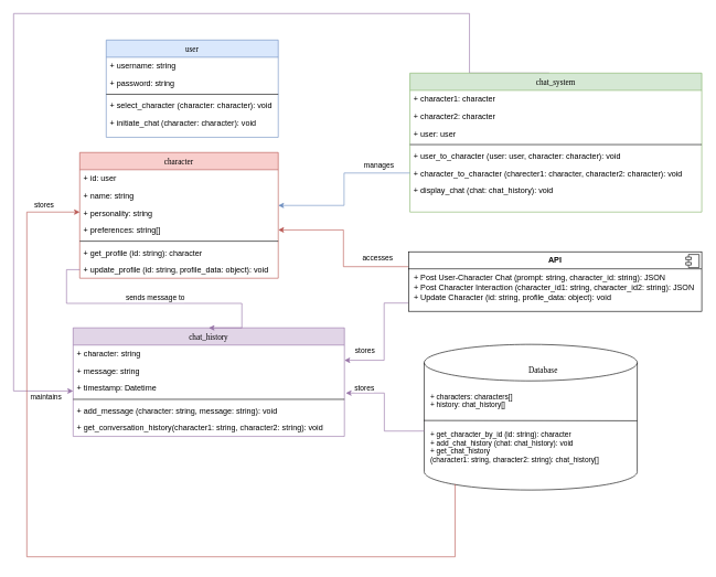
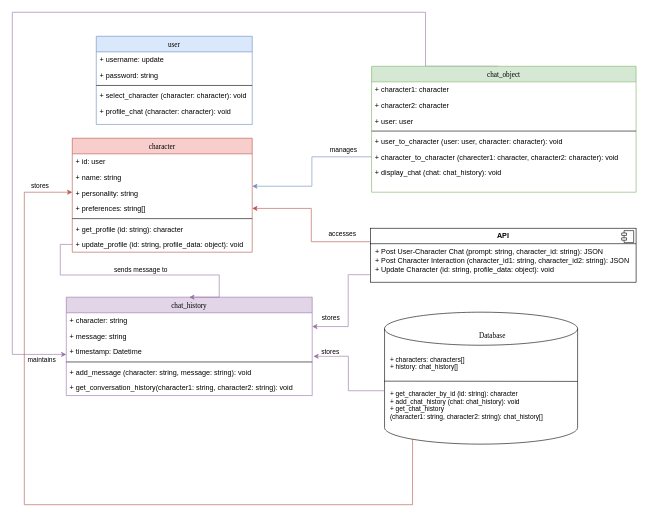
  <mxCell id="0" />
  <mxCell id="1" parent="0" />
  <mxCell id="2" value="user" style="swimlane;fontStyle=0;align=center;verticalAlign=top;childLayout=stackLayout;horizontal=1;startSize=26;horizontalStack=0;resizeParent=1;resizeLast=0;collapsible=1;marginBottom=0;rounded=0;shadow=0;strokeWidth=1;fillColor=#dae8fc;strokeColor=#6c8ebf;fontFamily=Lucida Console;" parent="1" vertex="1"><mxGeometry x="160" y="60" width="260" height="147" as="geometry"><mxRectangle x="230" y="140" width="160" height="26" as="alternateBounds" /></mxGeometry></mxCell>
- <mxCell id="3" value="+ username: string" style="text;align=left;verticalAlign=top;spacingLeft=4;spacingRight=4;overflow=hidden;rotatable=0;points=[[0,0.5],[1,0.5]];portConstraint=eastwest;" parent="2" vertex="1"><mxGeometry y="26" width="260" height="26" as="geometry" /></mxCell>
+ <mxCell id="3" value="+ username: update" style="text;align=left;verticalAlign=top;spacingLeft=4;spacingRight=4;overflow=hidden;rotatable=0;points=[[0,0.5],[1,0.5]];portConstraint=eastwest;" parent="2" vertex="1"><mxGeometry y="26" width="260" height="26" as="geometry" /></mxCell>
  <mxCell id="4" value="+ password: string" style="text;align=left;verticalAlign=top;spacingLeft=4;spacingRight=4;overflow=hidden;rotatable=0;points=[[0,0.5],[1,0.5]];portConstraint=eastwest;rounded=0;shadow=0;html=0;" parent="2" vertex="1"><mxGeometry y="52" width="260" height="26" as="geometry" /></mxCell>
  <mxCell id="5" value="" style="line;html=1;strokeWidth=1;align=left;verticalAlign=middle;spacingTop=-1;spacingLeft=3;spacingRight=3;rotatable=0;labelPosition=right;points=[];portConstraint=eastwest;" parent="2" vertex="1"><mxGeometry y="78" width="260" height="8" as="geometry" /></mxCell>
  <mxCell id="6" value="+ select_character (character: character): void" style="text;align=left;verticalAlign=top;spacingLeft=4;spacingRight=4;overflow=hidden;rotatable=0;points=[[0,0.5],[1,0.5]];portConstraint=eastwest;" parent="2" vertex="1"><mxGeometry y="86" width="260" height="26" as="geometry" /></mxCell>
- <mxCell id="7" value="+ initiate_chat (character: character): void" style="text;align=left;verticalAlign=top;spacingLeft=4;spacingRight=4;overflow=hidden;rotatable=0;points=[[0,0.5],[1,0.5]];portConstraint=eastwest;" vertex="1" parent="2"><mxGeometry y="112" width="260" height="26" as="geometry" /></mxCell>
+ <mxCell id="7" value="+ profile_chat (character: character): void" style="text;align=left;verticalAlign=top;spacingLeft=4;spacingRight=4;overflow=hidden;rotatable=0;points=[[0,0.5],[1,0.5]];portConstraint=eastwest;" vertex="1" parent="2"><mxGeometry y="112" width="260" height="26" as="geometry" /></mxCell>
  <mxCell id="8" value="maintains" style="edgeStyle=orthogonalEdgeStyle;rounded=0;orthogonalLoop=1;jettySize=auto;html=1;exitX=0.5;exitY=0;exitDx=0;exitDy=0;entryX=0;entryY=0.67;entryDx=0;entryDy=0;entryPerimeter=0;fillColor=#e1d5e7;strokeColor=#9673a6;" edge="1" parent="1" target="39"><mxGeometry x="0.948" y="-10" relative="1" as="geometry"><mxPoint x="99.18" y="590.42" as="targetPoint" /><mxPoint x="829.5" y="110" as="sourcePoint" /><Array as="points"><mxPoint x="709" y="110" /><mxPoint x="709" y="20" /><mxPoint x="20" y="20" /><mxPoint x="20" y="590" /></Array><mxPoint as="offset" /></mxGeometry></mxCell>
- <mxCell id="9" value="chat_system" style="swimlane;fontStyle=0;align=center;verticalAlign=top;childLayout=stackLayout;horizontal=1;startSize=26;horizontalStack=0;resizeParent=1;resizeLast=0;collapsible=1;marginBottom=0;rounded=0;shadow=0;strokeWidth=1;fillColor=#d5e8d4;strokeColor=#82b366;fontFamily=Lucida Console;" parent="1" vertex="1"><mxGeometry x="619" y="110" width="441" height="210" as="geometry"><mxRectangle x="550" y="140" width="160" height="26" as="alternateBounds" /></mxGeometry></mxCell>
+ <mxCell id="9" value="chat_object" style="swimlane;fontStyle=0;align=center;verticalAlign=top;childLayout=stackLayout;horizontal=1;startSize=26;horizontalStack=0;resizeParent=1;resizeLast=0;collapsible=1;marginBottom=0;rounded=0;shadow=0;strokeWidth=1;fillColor=#d5e8d4;strokeColor=#82b366;fontFamily=Lucida Console;" parent="1" vertex="1"><mxGeometry x="619" y="110" width="441" height="210" as="geometry"><mxRectangle x="550" y="140" width="160" height="26" as="alternateBounds" /></mxGeometry></mxCell>
  <mxCell id="10" value="+ character1: character" style="text;align=left;verticalAlign=top;spacingLeft=4;spacingRight=4;overflow=hidden;rotatable=0;points=[[0,0.5],[1,0.5]];portConstraint=eastwest;" parent="9" vertex="1"><mxGeometry y="26" width="441" height="26" as="geometry" /></mxCell>
  <mxCell id="11" value="+ character2: character" style="text;align=left;verticalAlign=top;spacingLeft=4;spacingRight=4;overflow=hidden;rotatable=0;points=[[0,0.5],[1,0.5]];portConstraint=eastwest;rounded=0;shadow=0;html=0;" parent="9" vertex="1"><mxGeometry y="52" width="441" height="26" as="geometry" /></mxCell>
  <mxCell id="12" value="+ user: user" style="text;align=left;verticalAlign=top;spacingLeft=4;spacingRight=4;overflow=hidden;rotatable=0;points=[[0,0.5],[1,0.5]];portConstraint=eastwest;rounded=0;shadow=0;html=0;" parent="9" vertex="1"><mxGeometry y="78" width="441" height="26" as="geometry" /></mxCell>
  <mxCell id="13" value="" style="line;html=1;strokeWidth=1;align=left;verticalAlign=middle;spacingTop=-1;spacingLeft=3;spacingRight=3;rotatable=0;labelPosition=right;points=[];portConstraint=eastwest;" parent="9" vertex="1"><mxGeometry y="104" width="441" height="8" as="geometry" /></mxCell>
  <mxCell id="14" value="+ user_to_character (user: user, character: character): void" style="text;align=left;verticalAlign=top;spacingLeft=4;spacingRight=4;overflow=hidden;rotatable=0;points=[[0,0.5],[1,0.5]];portConstraint=eastwest;" parent="9" vertex="1"><mxGeometry y="112" width="441" height="26" as="geometry" /></mxCell>
  <mxCell id="15" value="+ character_to_character (charecter1: character, character2: character): void" style="text;align=left;verticalAlign=top;spacingLeft=4;spacingRight=4;overflow=hidden;rotatable=0;points=[[0,0.5],[1,0.5]];portConstraint=eastwest;" parent="9" vertex="1"><mxGeometry y="138" width="441" height="26" as="geometry" /></mxCell>
  <mxCell id="16" value="+ display_chat (chat: chat_history): void" style="text;align=left;verticalAlign=top;spacingLeft=4;spacingRight=4;overflow=hidden;rotatable=0;points=[[0,0.5],[1,0.5]];portConstraint=eastwest;" vertex="1" parent="9"><mxGeometry y="164" width="441" height="26" as="geometry" /></mxCell>
  <mxCell id="17" value="character" style="swimlane;fontStyle=0;align=center;verticalAlign=top;childLayout=stackLayout;horizontal=1;startSize=26;horizontalStack=0;resizeParent=1;resizeLast=0;collapsible=1;marginBottom=0;rounded=0;shadow=0;strokeWidth=1;fillColor=#f8cecc;strokeColor=#b85450;fontFamily=Lucida Console;" vertex="1" parent="1"><mxGeometry x="120" y="230" width="300" height="190" as="geometry"><mxRectangle x="230" y="140" width="160" height="26" as="alternateBounds" /></mxGeometry></mxCell>
  <mxCell id="18" value="+ id: user" style="text;align=left;verticalAlign=top;spacingLeft=4;spacingRight=4;overflow=hidden;rotatable=0;points=[[0,0.5],[1,0.5]];portConstraint=eastwest;" vertex="1" parent="17"><mxGeometry y="26" width="300" height="26" as="geometry" /></mxCell>
  <mxCell id="19" value="+ name: string" style="text;align=left;verticalAlign=top;spacingLeft=4;spacingRight=4;overflow=hidden;rotatable=0;points=[[0,0.5],[1,0.5]];portConstraint=eastwest;" vertex="1" parent="17"><mxGeometry y="52" width="300" height="26" as="geometry" /></mxCell>
  <mxCell id="20" value="+ personality: string" style="text;align=left;verticalAlign=top;spacingLeft=4;spacingRight=4;overflow=hidden;rotatable=0;points=[[0,0.5],[1,0.5]];portConstraint=eastwest;rounded=0;shadow=0;html=0;" vertex="1" parent="17"><mxGeometry y="78" width="300" height="26" as="geometry" /></mxCell>
  <mxCell id="21" value="+ preferences: string[]" style="text;align=left;verticalAlign=top;spacingLeft=4;spacingRight=4;overflow=hidden;rotatable=0;points=[[0,0.5],[1,0.5]];portConstraint=eastwest;" vertex="1" parent="17"><mxGeometry y="104" width="300" height="26" as="geometry" /></mxCell>
  <mxCell id="22" value="" style="line;html=1;strokeWidth=1;align=left;verticalAlign=middle;spacingTop=-1;spacingLeft=3;spacingRight=3;rotatable=0;labelPosition=right;points=[];portConstraint=eastwest;" vertex="1" parent="17"><mxGeometry y="130" width="300" height="8" as="geometry" /></mxCell>
  <mxCell id="23" value="+ get_profile (id: string): character" style="text;align=left;verticalAlign=top;spacingLeft=4;spacingRight=4;overflow=hidden;rotatable=0;points=[[0,0.5],[1,0.5]];portConstraint=eastwest;" vertex="1" parent="17"><mxGeometry y="138" width="300" height="26" as="geometry" /></mxCell>
  <mxCell id="24" value="+ update_profile (id: string, profile_data: object): void" style="text;align=left;verticalAlign=top;spacingLeft=4;spacingRight=4;overflow=hidden;rotatable=0;points=[[0,0.5],[1,0.5]];portConstraint=eastwest;rounded=0;shadow=0;html=0;" vertex="1" parent="17"><mxGeometry y="164" width="300" height="26" as="geometry" /></mxCell>
  <mxCell id="25" value="manages" style="edgeStyle=orthogonalEdgeStyle;rounded=0;orthogonalLoop=1;jettySize=auto;html=1;exitX=0;exitY=0.5;exitDx=0;exitDy=0;entryX=1;entryY=0.077;entryDx=0;entryDy=0;entryPerimeter=0;fillColor=#dae8fc;strokeColor=#6c8ebf;" edge="1" parent="1" source="15" target="20"><mxGeometry x="-0.618" y="-11" relative="1" as="geometry"><mxPoint x="460" y="325" as="targetPoint" /><mxPoint as="offset" /></mxGeometry></mxCell>
  <mxCell id="26" value="accesses" style="edgeStyle=orthogonalEdgeStyle;rounded=0;orthogonalLoop=1;jettySize=auto;html=1;exitX=0;exitY=0.25;exitDx=0;exitDy=0;entryX=1;entryY=0.5;entryDx=0;entryDy=0;fillColor=#f8cecc;strokeColor=#b85450;" edge="1" parent="1" source="28" target="21"><mxGeometry x="-0.628" y="-13" relative="1" as="geometry"><mxPoint as="offset" /></mxGeometry></mxCell>
  <mxCell id="27" value="stores" style="edgeStyle=orthogonalEdgeStyle;rounded=0;orthogonalLoop=1;jettySize=auto;html=1;exitX=0;exitY=0.75;exitDx=0;exitDy=0;entryX=1;entryY=0.5;entryDx=0;entryDy=0;fillColor=#e1d5e7;strokeColor=#9673a6;" edge="1" parent="1"><mxGeometry x="0.673" y="-14" relative="1" as="geometry"><mxPoint x="617" y="457.5" as="sourcePoint" /><mxPoint x="520" y="544" as="targetPoint" /><Array as="points"><mxPoint x="580" y="458" /><mxPoint x="580" y="544" /></Array><mxPoint as="offset" /></mxGeometry></mxCell>
  <mxCell id="28" value="&lt;p style=&quot;margin:0px;margin-top:6px;text-align:center;&quot;&gt;&lt;b&gt;API&lt;/b&gt;&lt;/p&gt;&lt;hr size=&quot;1&quot; style=&quot;border-style:solid;&quot;&gt;&lt;p style=&quot;margin:0px;margin-left:8px;&quot;&gt;+ Post User-Character Chat (prompt: string, character_id: string): JSON&lt;br&gt;+ Post Character Interaction (character_id1: string, character_id2: string): JSON&lt;/p&gt;&lt;p style=&quot;margin:0px;margin-left:8px;&quot;&gt;+ Update Character (id: string, profile_data: object): void&lt;/p&gt;" style="align=left;overflow=fill;html=1;dropTarget=0;whiteSpace=wrap;" vertex="1" parent="1"><mxGeometry x="617" y="380" width="443" height="90" as="geometry" /></mxCell>
  <mxCell id="29" value="" style="shape=component;jettyWidth=8;jettyHeight=4;" vertex="1" parent="28"><mxGeometry x="1" width="20" height="20" relative="1" as="geometry"><mxPoint x="-24" y="4" as="offset" /></mxGeometry></mxCell>
  <mxCell id="30" value="" style="group" vertex="1" connectable="0" parent="1"><mxGeometry x="640" y="520" width="378.153" height="330" as="geometry" /></mxCell>
  <mxCell id="31" value="" style="shape=cylinder3;whiteSpace=wrap;html=1;boundedLbl=1;backgroundOutline=1;size=27.556;" vertex="1" parent="30"><mxGeometry x="0.64" width="321.85" height="220" as="geometry" /></mxCell>
  <mxCell id="32" value="&lt;font face=&quot;Comic Sans MS&quot;&gt;Database&lt;/font&gt;" style="text;html=1;align=center;verticalAlign=middle;resizable=0;points=[];autosize=1;strokeColor=none;fillColor=none;" vertex="1" parent="30"><mxGeometry x="140.001" y="25" width="80" height="30" as="geometry" /></mxCell>
  <mxCell id="33" value="" style="endArrow=none;html=1;rounded=0;entryX=0;entryY=0.5;entryDx=0;entryDy=0;entryPerimeter=0;exitX=1.002;exitY=0.59;exitDx=0;exitDy=0;exitPerimeter=0;" edge="1" parent="30"><mxGeometry width="50" height="50" relative="1" as="geometry"><mxPoint x="322.49" y="115.43" as="sourcePoint" /><mxPoint y="115.0" as="targetPoint" /></mxGeometry></mxCell>
  <mxCell id="34" value="&lt;font style=&quot;font-size: 11px;&quot;&gt;+ characters: characters[]&lt;/font&gt;&lt;div style=&quot;font-size: 11px;&quot;&gt;&lt;font style=&quot;font-size: 11px;&quot;&gt;+ history: chat_history[]&lt;/font&gt;&lt;/div&gt;" style="text;html=1;align=left;verticalAlign=middle;resizable=0;points=[];autosize=1;strokeColor=none;fillColor=none;" vertex="1" parent="30"><mxGeometry x="8.153" y="65" width="150" height="40" as="geometry" /></mxCell>
  <mxCell id="35" value="&lt;font style=&quot;font-size: 11px;&quot;&gt;+ get_character_by_id (id: string): character&lt;/font&gt;&lt;div style=&quot;font-size: 11px;&quot;&gt;&lt;font style=&quot;font-size: 11px;&quot;&gt;+ add_chat_history (chat: chat_history): void&lt;/font&gt;&lt;/div&gt;&lt;div style=&quot;font-size: 11px;&quot;&gt;&lt;font style=&quot;font-size: 11px;&quot;&gt;+ get_chat_history&amp;nbsp;&lt;/font&gt;&lt;/div&gt;&lt;div style=&quot;font-size: 11px;&quot;&gt;&lt;font style=&quot;font-size: 11px;&quot;&gt;(character1: string, character2: string): chat_history[]&lt;/font&gt;&lt;/div&gt;" style="text;html=1;align=left;verticalAlign=middle;resizable=0;points=[];autosize=1;strokeColor=none;fillColor=none;" vertex="1" parent="30"><mxGeometry x="8.153" y="120" width="280" height="70" as="geometry" /></mxCell>
  <mxCell id="36" value="chat_history" style="swimlane;fontStyle=0;align=center;verticalAlign=top;childLayout=stackLayout;horizontal=1;startSize=26;horizontalStack=0;resizeParent=1;resizeLast=0;collapsible=1;marginBottom=0;rounded=0;shadow=0;strokeWidth=1;fillColor=#e1d5e7;strokeColor=#9673a6;fontFamily=Lucida Console;" vertex="1" parent="1"><mxGeometry x="110" y="495" width="410" height="164" as="geometry"><mxRectangle x="550" y="140" width="160" height="26" as="alternateBounds" /></mxGeometry></mxCell>
  <mxCell id="37" value="+ character: string" style="text;align=left;verticalAlign=top;spacingLeft=4;spacingRight=4;overflow=hidden;rotatable=0;points=[[0,0.5],[1,0.5]];portConstraint=eastwest;" vertex="1" parent="36"><mxGeometry y="26" width="410" height="26" as="geometry" /></mxCell>
  <mxCell id="38" value="+ message: string" style="text;align=left;verticalAlign=top;spacingLeft=4;spacingRight=4;overflow=hidden;rotatable=0;points=[[0,0.5],[1,0.5]];portConstraint=eastwest;rounded=0;shadow=0;html=0;" vertex="1" parent="36"><mxGeometry y="52" width="410" height="26" as="geometry" /></mxCell>
  <mxCell id="39" value="+ timestamp: Datetime" style="text;align=left;verticalAlign=top;spacingLeft=4;spacingRight=4;overflow=hidden;rotatable=0;points=[[0,0.5],[1,0.5]];portConstraint=eastwest;rounded=0;shadow=0;html=0;" vertex="1" parent="36"><mxGeometry y="78" width="410" height="26" as="geometry" /></mxCell>
  <mxCell id="40" value="" style="line;html=1;strokeWidth=1;align=left;verticalAlign=middle;spacingTop=-1;spacingLeft=3;spacingRight=3;rotatable=0;labelPosition=right;points=[];portConstraint=eastwest;" vertex="1" parent="36"><mxGeometry y="104" width="410" height="8" as="geometry" /></mxCell>
  <mxCell id="41" value="+ add_message (character: string, message: string): void" style="text;align=left;verticalAlign=top;spacingLeft=4;spacingRight=4;overflow=hidden;rotatable=0;points=[[0,0.5],[1,0.5]];portConstraint=eastwest;" vertex="1" parent="36"><mxGeometry y="112" width="410" height="26" as="geometry" /></mxCell>
  <mxCell id="42" value="+ get_conversation_history(character1: string, character2: string): void" style="text;align=left;verticalAlign=top;spacingLeft=4;spacingRight=4;overflow=hidden;rotatable=0;points=[[0,0.5],[1,0.5]];portConstraint=eastwest;" vertex="1" parent="36"><mxGeometry y="138" width="410" height="26" as="geometry" /></mxCell>
  <mxCell id="43" value="sends message to" style="edgeStyle=orthogonalEdgeStyle;rounded=0;orthogonalLoop=1;jettySize=auto;html=1;exitX=0;exitY=0.5;exitDx=0;exitDy=0;entryX=0.5;entryY=0;entryDx=0;entryDy=0;fillColor=#e1d5e7;strokeColor=#9673a6;" edge="1" parent="1" source="24" target="36"><mxGeometry x="-0.029" y="8" relative="1" as="geometry"><Array as="points"><mxPoint x="100" y="407" /><mxPoint x="100" y="458" /><mxPoint x="365" y="458" /></Array><mxPoint as="offset" /></mxGeometry></mxCell>
  <mxCell id="44" value="stores" style="edgeStyle=orthogonalEdgeStyle;rounded=0;orthogonalLoop=1;jettySize=auto;html=1;exitX=0;exitY=0;exitDx=0;exitDy=130.97;exitPerimeter=0;entryX=1.005;entryY=0.789;entryDx=0;entryDy=0;entryPerimeter=0;fillColor=#e1d5e7;strokeColor=#9673a6;" edge="1" parent="1" source="31" target="39"><mxGeometry x="0.677" y="-8" relative="1" as="geometry"><mxPoint as="offset" /></mxGeometry></mxCell>
  <mxCell id="45" value="stores" style="edgeStyle=orthogonalEdgeStyle;rounded=0;orthogonalLoop=1;jettySize=auto;html=1;exitX=0.145;exitY=1;exitDx=0;exitDy=-8.863;exitPerimeter=0;fillColor=#f8cecc;strokeColor=#b85450;" edge="1" parent="1" source="31"><mxGeometry x="0.92" y="10" relative="1" as="geometry"><mxPoint x="120" y="320" as="targetPoint" /><mxPoint x="632.05" y="706.137" as="sourcePoint" /><Array as="points"><mxPoint x="40" y="841" /><mxPoint x="40" y="320" /></Array><mxPoint as="offset" /></mxGeometry></mxCell>
